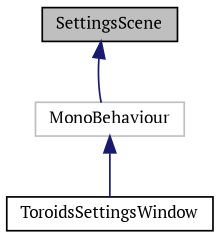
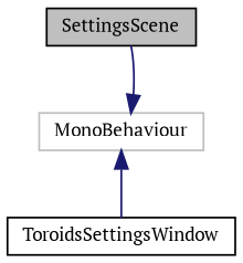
  digraph {
    fontname="PT Serif"
    node [color=black fillcolor=white fontname="PT Serif" fontsize=10 shape=record style=filled]
    edge [color=midnightblue dir=back fontname="PT Serif" fontsize=10 labelfontname=Helvetica labelfontsize=10 style=solid]
    n1 [fillcolor=grey75 fontcolor=black height=0.2 label=SettingsScene width=0.4]
    n2 [color=grey75 height=0.2 label=MonoBehaviour width=0.4]
    n3 [height=0.2 label=ToroidsSettingsWindow width=0.4]
-   n1 -> n2
+   n2 -> n1
    n2 -> n3
  }
